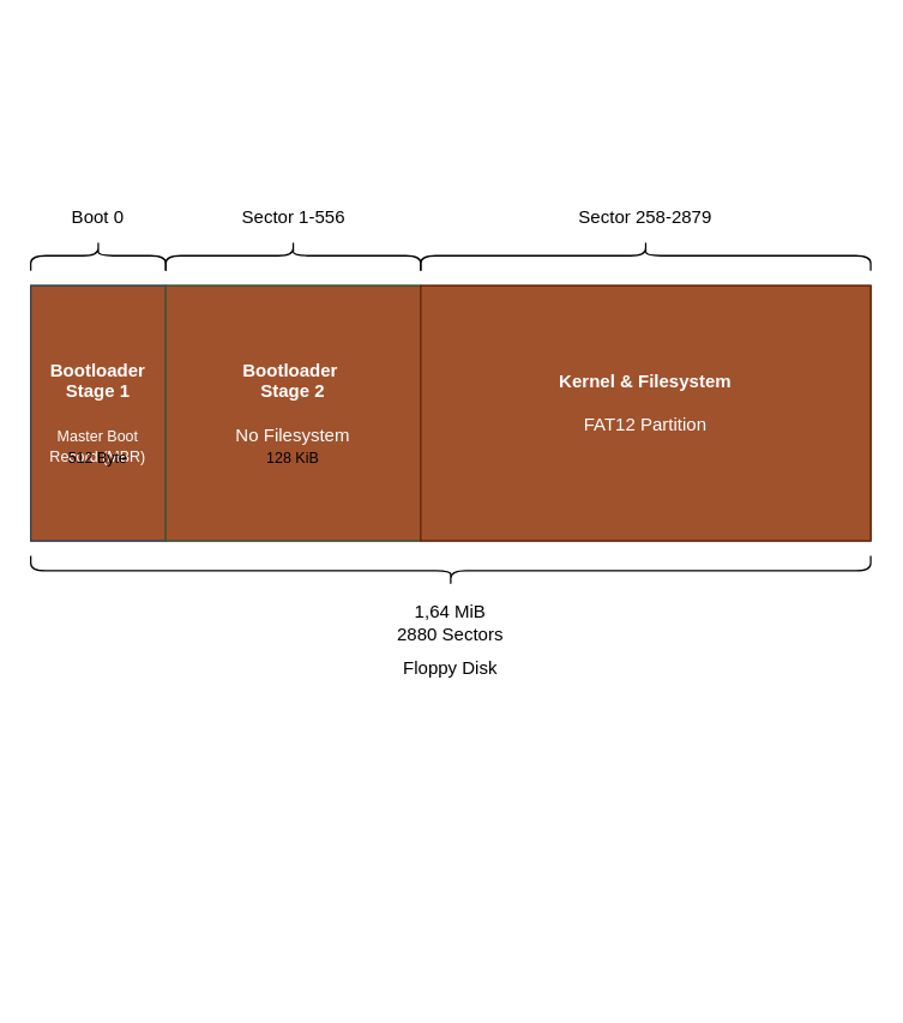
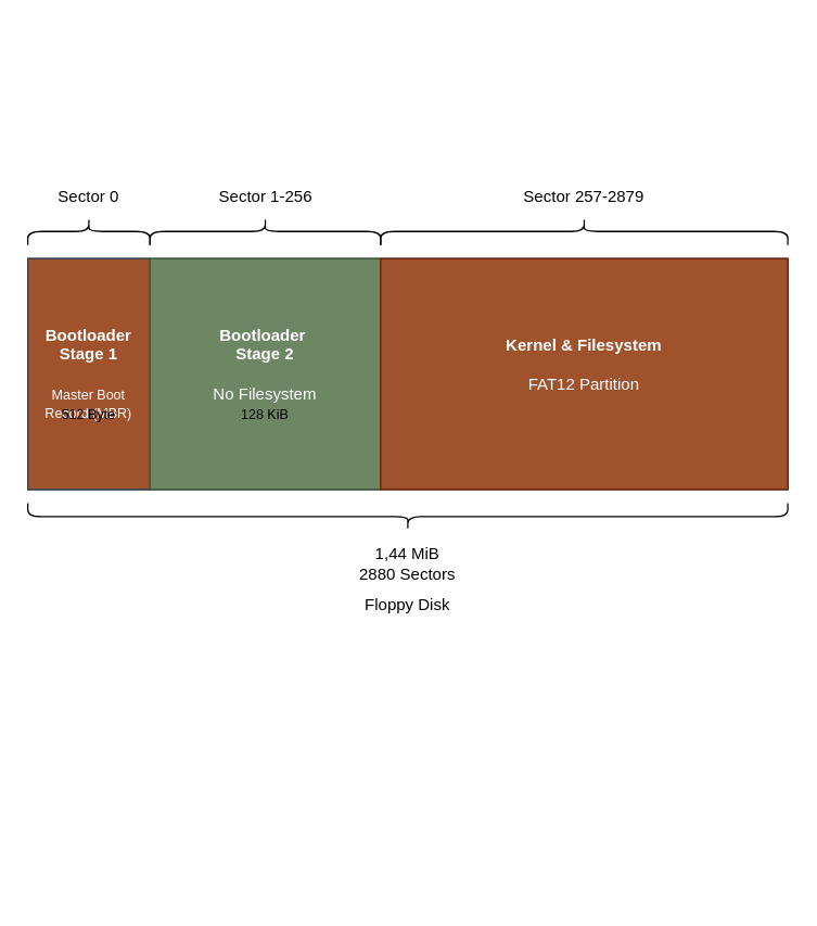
  <mxCell id="0" />
  <mxCell id="1" parent="0" />
  <mxCell id="2" value="" style="rounded=0;whiteSpace=wrap;html=1;" vertex="1" parent="1"><mxGeometry x="20" y="190" width="560" height="170" as="geometry" /></mxCell>
  <mxCell id="3" value="" style="shape=curlyBracket;whiteSpace=wrap;html=1;rounded=1;flipH=1;labelPosition=right;verticalLabelPosition=middle;align=left;verticalAlign=middle;rotation=90;" vertex="1" parent="1"><mxGeometry x="290" y="100" width="20" height="560" as="geometry" /></mxCell>
- <mxCell id="4" value="1,64 MiB&lt;div&gt;2880 Sectors&lt;/div&gt;" style="text;strokeColor=none;align=center;fillColor=none;html=1;verticalAlign=middle;whiteSpace=wrap;rounded=0;" vertex="1" parent="1"><mxGeometry x="255" y="400" width="90" height="30" as="geometry" /></mxCell>
+ <mxCell id="4" value="1,44 MiB&lt;div&gt;2880 Sectors&lt;/div&gt;" style="text;strokeColor=none;align=center;fillColor=none;html=1;verticalAlign=middle;whiteSpace=wrap;rounded=0;" vertex="1" parent="1"><mxGeometry x="255" y="400" width="90" height="30" as="geometry" /></mxCell>
  <mxCell id="5" value="Floppy Disk" style="text;strokeColor=none;align=center;fillColor=none;html=1;verticalAlign=middle;whiteSpace=wrap;rounded=0;" vertex="1" parent="1"><mxGeometry x="255" y="430" width="90" height="30" as="geometry" /></mxCell>
  <mxCell id="6" value="&lt;div&gt;&lt;b&gt;Bootloader Stage 1&lt;/b&gt;&lt;/div&gt;&lt;div&gt;&lt;br&gt;&lt;/div&gt;&lt;font style=&quot;font-size: 10px;&quot;&gt;Master Boot Record (MBR)&lt;/font&gt;" style="rounded=0;whiteSpace=wrap;html=1;fillColor=#a0522d;fontColor=#ffffff;strokeColor=#314354;" vertex="1" parent="1"><mxGeometry x="20" y="190" width="90" height="170" as="geometry" /></mxCell>
- <mxCell id="7" value="&lt;b&gt;Bootloader&amp;nbsp;&lt;/b&gt;&lt;div&gt;&lt;b&gt;Stage 2&lt;/b&gt;&lt;/div&gt;&lt;div&gt;&lt;b&gt;&lt;br&gt;&lt;/b&gt;&lt;/div&gt;&lt;div&gt;No Filesystem&lt;/div&gt;&lt;div&gt;&lt;br&gt;&lt;/div&gt;" style="rounded=0;whiteSpace=wrap;html=1;fillColor=#a0522d;fontColor=#ffffff;strokeColor=#3A5431;" vertex="1" parent="1"><mxGeometry x="110" y="190" width="170" height="170" as="geometry" /></mxCell>
+ <mxCell id="7" value="&lt;b&gt;Bootloader&amp;nbsp;&lt;/b&gt;&lt;div&gt;&lt;b&gt;Stage 2&lt;/b&gt;&lt;/div&gt;&lt;div&gt;&lt;b&gt;&lt;br&gt;&lt;/b&gt;&lt;/div&gt;&lt;div&gt;No Filesystem&lt;/div&gt;&lt;div&gt;&lt;br&gt;&lt;/div&gt;" style="rounded=0;whiteSpace=wrap;html=1;fillColor=#6d8764;fontColor=#ffffff;strokeColor=#3A5431;" vertex="1" parent="1"><mxGeometry x="110" y="190" width="170" height="170" as="geometry" /></mxCell>
  <mxCell id="8" value="&lt;div&gt;&lt;b&gt;Kernel &amp;amp; Filesystem&lt;/b&gt;&lt;/div&gt;&lt;div&gt;&lt;br&gt;&lt;/div&gt;FAT12 Partition&lt;div&gt;&lt;div&gt;&lt;br&gt;&lt;/div&gt;&lt;/div&gt;" style="rounded=0;whiteSpace=wrap;html=1;fillColor=#a0522d;fontColor=#ffffff;strokeColor=#6D1F00;" vertex="1" parent="1"><mxGeometry x="280" y="190" width="300" height="170" as="geometry" /></mxCell>
  <mxCell id="9" value="" style="shape=curlyBracket;whiteSpace=wrap;html=1;rounded=1;flipH=1;labelPosition=right;verticalLabelPosition=middle;align=left;verticalAlign=middle;rotation=-90;" vertex="1" parent="1"><mxGeometry x="55" y="125" width="20" height="90" as="geometry" /></mxCell>
  <mxCell id="10" value="" style="shape=curlyBracket;whiteSpace=wrap;html=1;rounded=1;flipH=1;labelPosition=right;verticalLabelPosition=middle;align=left;verticalAlign=middle;rotation=-90;" vertex="1" parent="1"><mxGeometry x="185" y="85" width="20" height="170" as="geometry" /></mxCell>
  <mxCell id="11" value="" style="shape=curlyBracket;whiteSpace=wrap;html=1;rounded=1;flipH=1;labelPosition=right;verticalLabelPosition=middle;align=left;verticalAlign=middle;rotation=-90;" vertex="1" parent="1"><mxGeometry x="420" y="20" width="20" height="300" as="geometry" /></mxCell>
- <mxCell id="12" value="Boot 0" style="text;strokeColor=none;align=center;fillColor=none;html=1;verticalAlign=middle;whiteSpace=wrap;rounded=0;" vertex="1" parent="1"><mxGeometry x="35" y="130" width="60" height="30" as="geometry" /></mxCell>
- <mxCell id="13" value="Sector 1-556" style="text;strokeColor=none;align=center;fillColor=none;html=1;verticalAlign=middle;whiteSpace=wrap;rounded=0;" vertex="1" parent="1"><mxGeometry x="157.5" y="130" width="75" height="30" as="geometry" /></mxCell>
- <mxCell id="14" value="Sector 258-2879" style="text;strokeColor=none;align=center;fillColor=none;html=1;verticalAlign=middle;whiteSpace=wrap;rounded=0;" vertex="1" parent="1"><mxGeometry x="375" y="130" width="110" height="30" as="geometry" /></mxCell>
+ <mxCell id="12" value="Sector 0" style="text;strokeColor=none;align=center;fillColor=none;html=1;verticalAlign=middle;whiteSpace=wrap;rounded=0;" vertex="1" parent="1"><mxGeometry x="35" y="130" width="60" height="30" as="geometry" /></mxCell>
+ <mxCell id="13" value="Sector 1-256" style="text;strokeColor=none;align=center;fillColor=none;html=1;verticalAlign=middle;whiteSpace=wrap;rounded=0;" vertex="1" parent="1"><mxGeometry x="157.5" y="130" width="75" height="30" as="geometry" /></mxCell>
+ <mxCell id="14" value="Sector 257-2879" style="text;strokeColor=none;align=center;fillColor=none;html=1;verticalAlign=middle;whiteSpace=wrap;rounded=0;" vertex="1" parent="1"><mxGeometry x="375" y="130" width="110" height="30" as="geometry" /></mxCell>
  <mxCell id="15" value="512 Byte" style="text;strokeColor=none;align=center;fillColor=none;html=1;verticalAlign=middle;whiteSpace=wrap;rounded=0;fontSize=10;" vertex="1" parent="1"><mxGeometry x="35" y="290" width="60" height="30" as="geometry" /></mxCell>
  <mxCell id="16" value="128 KiB" style="text;strokeColor=none;align=center;fillColor=none;html=1;verticalAlign=middle;whiteSpace=wrap;rounded=0;fontSize=10;" vertex="1" parent="1"><mxGeometry x="165" y="290" width="60" height="30" as="geometry" /></mxCell>
